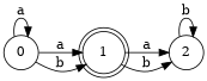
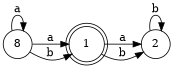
  digraph {
    rankdir=LR
    node [shape=circle]
-   n1 [label=0]
+   n1 [label=8]
    n2 [label=1 shape=doublecircle]
    n3 [label=2]
    n1 -> n1 [label=a]
    n1 -> n2 [label=a]
    n1 -> n2 [label=b]
    n2 -> n3 [label=a]
    n2 -> n3 [label=b]
    n3 -> n3 [label=b]
  }
